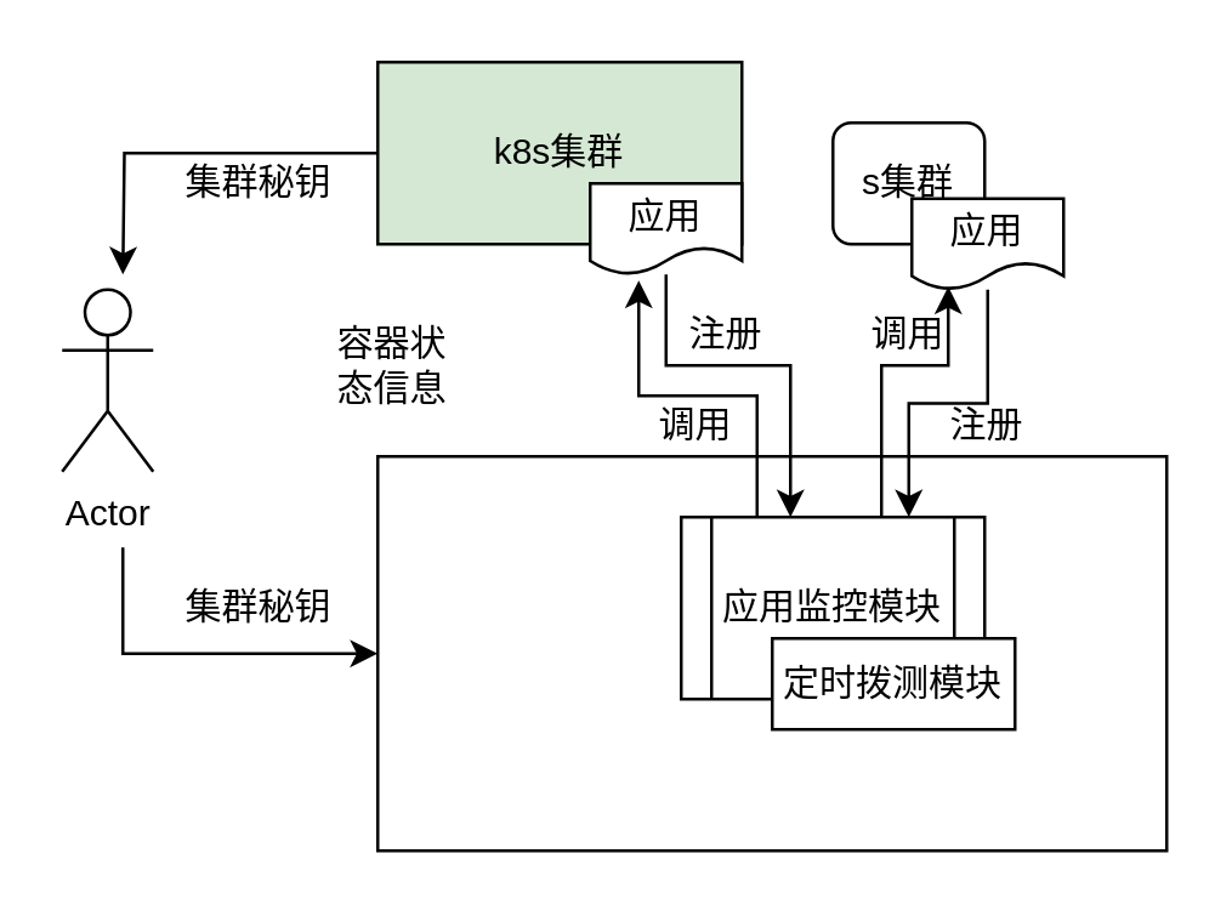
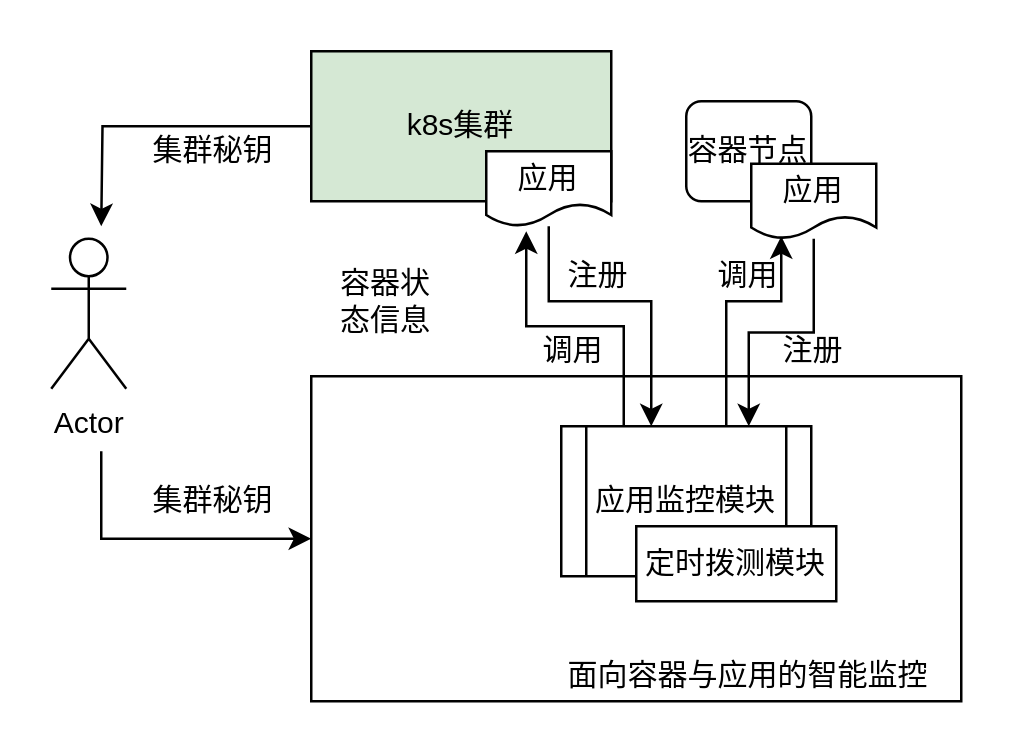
  <mxCell id="0" />
  <mxCell id="1" parent="0" />
  <mxCell id="2" value="" style="rounded=0;whiteSpace=wrap;html=1;" vertex="1" parent="1"><mxGeometry x="124" y="150" width="260" height="130" as="geometry" /></mxCell>
  <mxCell id="3" value="" style="edgeStyle=orthogonalEdgeStyle;rounded=0;orthogonalLoop=1;jettySize=auto;html=1;" edge="1" parent="1" source="4"><mxGeometry relative="1" as="geometry"><mxPoint x="40" y="90" as="targetPoint" /></mxGeometry></mxCell>
  <mxCell id="4" value="k8s集群" style="rounded=0;whiteSpace=wrap;html=1;fillColor=#d5e8d4;" vertex="1" parent="1"><mxGeometry x="124" y="20" width="120" height="60" as="geometry" /></mxCell>
- <mxCell id="5" value="s集群" style="rounded=1;whiteSpace=wrap;html=1;" vertex="1" parent="1"><mxGeometry x="274" y="40" width="50" height="40" as="geometry" /></mxCell>
+ <mxCell id="5" value="容器节点" style="rounded=1;whiteSpace=wrap;html=1;" vertex="1" parent="1"><mxGeometry x="274" y="40" width="50" height="40" as="geometry" /></mxCell>
  <mxCell id="6" style="edgeStyle=orthogonalEdgeStyle;rounded=0;orthogonalLoop=1;jettySize=auto;html=1;exitX=0.25;exitY=0;exitDx=0;exitDy=0;entryX=0.32;entryY=1.067;entryDx=0;entryDy=0;entryPerimeter=0;" edge="1" parent="1" source="8" target="14"><mxGeometry relative="1" as="geometry" /></mxCell>
  <mxCell id="7" style="edgeStyle=orthogonalEdgeStyle;rounded=0;orthogonalLoop=1;jettySize=auto;html=1;exitX=0.5;exitY=0;exitDx=0;exitDy=0;entryX=0.24;entryY=0.967;entryDx=0;entryDy=0;entryPerimeter=0;" edge="1" parent="1" source="8" target="16"><mxGeometry relative="1" as="geometry"><Array as="points"><mxPoint x="290" y="170" /><mxPoint x="290" y="120" /><mxPoint x="312" y="120" /></Array></mxGeometry></mxCell>
  <mxCell id="8" value="应用监控模块" style="shape=process;whiteSpace=wrap;html=1;backgroundOutline=1;" vertex="1" parent="1"><mxGeometry x="224" y="170" width="100" height="60" as="geometry" /></mxCell>
- <mxCell id="9" value="容器状态信息" style="text;html=1;strokeColor=none;fillColor=none;align=center;verticalAlign=middle;whiteSpace=wrap;rounded=0;" vertex="1" parent="1"><mxGeometry x="109" y="110" width="40" height="20" as="geometry" /></mxCell>
+ <mxCell id="9" value="容器状态信息" style="text;html=1;strokeColor=none;fillColor=none;align=center;verticalAlign=middle;whiteSpace=wrap;rounded=0;" vertex="1" parent="1"><mxGeometry x="134" y="110" width="40" height="20" as="geometry" /></mxCell>
  <mxCell id="10" style="edgeStyle=orthogonalEdgeStyle;rounded=0;orthogonalLoop=1;jettySize=auto;html=1;entryX=0;entryY=0.5;entryDx=0;entryDy=0;" edge="1" parent="1" target="2"><mxGeometry relative="1" as="geometry"><mxPoint x="40" y="180" as="sourcePoint" /><Array as="points"><mxPoint x="40" y="215" /></Array></mxGeometry></mxCell>
  <mxCell id="11" value="Actor" style="shape=umlActor;verticalLabelPosition=bottom;verticalAlign=top;html=1;outlineConnect=0;" vertex="1" parent="1"><mxGeometry x="20" y="95" width="30" height="60" as="geometry" /></mxCell>
  <mxCell id="12" value="集群秘钥" style="text;html=1;strokeColor=none;fillColor=none;align=center;verticalAlign=middle;whiteSpace=wrap;rounded=0;" vertex="1" parent="1"><mxGeometry x="50" y="50" width="70" height="20" as="geometry" /></mxCell>
  <mxCell id="13" style="edgeStyle=orthogonalEdgeStyle;rounded=0;orthogonalLoop=1;jettySize=auto;html=1;" edge="1" parent="1" source="14" target="8"><mxGeometry relative="1" as="geometry"><Array as="points"><mxPoint x="219" y="120" /><mxPoint x="260" y="120" /></Array></mxGeometry></mxCell>
  <mxCell id="14" value="应用" style="shape=document;whiteSpace=wrap;html=1;boundedLbl=1;" vertex="1" parent="1"><mxGeometry x="194" y="60" width="50" height="30" as="geometry" /></mxCell>
  <mxCell id="15" style="edgeStyle=orthogonalEdgeStyle;rounded=0;orthogonalLoop=1;jettySize=auto;html=1;entryX=0.75;entryY=0;entryDx=0;entryDy=0;" edge="1" parent="1" source="16" target="8"><mxGeometry relative="1" as="geometry" /></mxCell>
  <mxCell id="16" value="应用" style="shape=document;whiteSpace=wrap;html=1;boundedLbl=1;" vertex="1" parent="1"><mxGeometry x="300" y="65" width="50" height="30" as="geometry" /></mxCell>
  <mxCell id="17" value="集群秘钥" style="text;html=1;strokeColor=none;fillColor=none;align=center;verticalAlign=middle;whiteSpace=wrap;rounded=0;" vertex="1" parent="1"><mxGeometry x="50" y="190" width="70" height="20" as="geometry" /></mxCell>
+ <mxCell id="18" value="面向容器与应用的智能监控" style="text;html=1;strokeColor=none;fillColor=none;align=center;verticalAlign=middle;whiteSpace=wrap;rounded=0;" vertex="1" parent="1"><mxGeometry x="226" y="260" width="146" height="20" as="geometry" /></mxCell>
  <mxCell id="19" value="注册" style="text;html=1;strokeColor=none;fillColor=none;align=center;verticalAlign=middle;whiteSpace=wrap;rounded=0;" vertex="1" parent="1"><mxGeometry x="204" y="100" width="70" height="20" as="geometry" /></mxCell>
  <mxCell id="20" value="注册" style="text;html=1;strokeColor=none;fillColor=none;align=center;verticalAlign=middle;whiteSpace=wrap;rounded=0;" vertex="1" parent="1"><mxGeometry x="290" y="130" width="70" height="20" as="geometry" /></mxCell>
  <mxCell id="21" value="调用" style="text;html=1;strokeColor=none;fillColor=none;align=center;verticalAlign=middle;whiteSpace=wrap;rounded=0;" vertex="1" parent="1"><mxGeometry x="264" y="100" width="70" height="20" as="geometry" /></mxCell>
  <mxCell id="22" value="调用" style="text;html=1;strokeColor=none;fillColor=none;align=center;verticalAlign=middle;whiteSpace=wrap;rounded=0;" vertex="1" parent="1"><mxGeometry x="194" y="130" width="70" height="20" as="geometry" /></mxCell>
  <mxCell id="23" value="定时拨测模块" style="rounded=0;whiteSpace=wrap;html=1;" vertex="1" parent="1"><mxGeometry x="254" y="210" width="80" height="30" as="geometry" /></mxCell>
